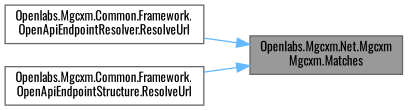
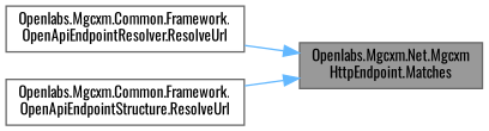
  digraph {
    rankdir=RL
    fontname=Oswald
    node [color=grey40 fillcolor=white fontname=Oswald fontsize=10 shape=box style=filled]
    edge [color=steelblue1 dir=back fontname=Oswald fontsize=10 labelfontname=Helvetica labelfontsize=10 style=solid]
-   n1 [color=gray40 fillcolor=grey60 fontcolor=black height=0.2 label="Openlabs.Mgcxm.Net.Mgcxm\lMgcxm.Matches" width=0.4]
+   n1 [color=gray40 fillcolor=grey60 fontcolor=black height=0.2 label="Openlabs.Mgcxm.Net.Mgcxm\lHttpEndpoint.Matches" width=0.4]
    n2 [height=0.2 label="Openlabs.Mgcxm.Common.Framework.\lOpenApiEndpointResolver.ResolveUrl" width=0.4]
    n3 [height=0.2 label="Openlabs.Mgcxm.Common.Framework.\lOpenApiEndpointStructure.ResolveUrl" width=0.4]
    n1 -> n2
    n1 -> n3
  }
